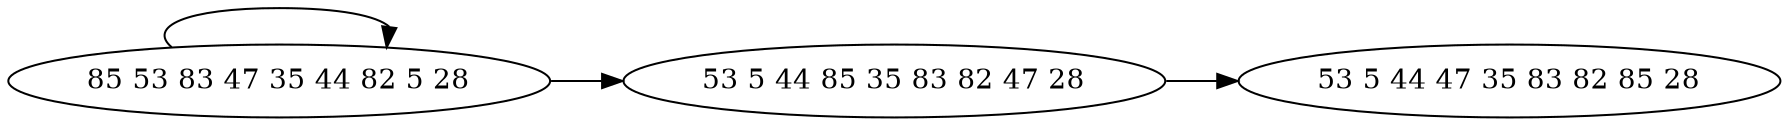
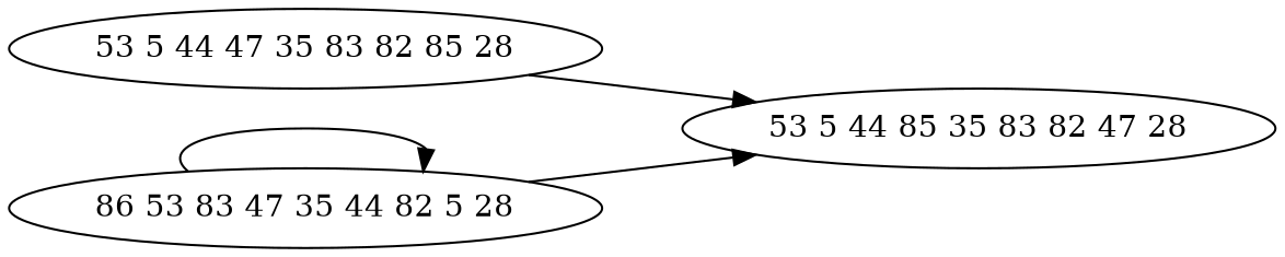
  digraph {
    rankdir=LR
    "53 5 44 47 35 83 82 85 28"
    "53 5 44 85 35 83 82 47 28"
-   "85 53 83 47 35 44 82 5 28"
-   "53 5 44 85 35 83 82 47 28" -> "53 5 44 47 35 83 82 85 28"
+   "85 53 83 47 35 44 82 5 28" [label="86 53 83 47 35 44 82 5 28"]
+   "53 5 44 47 35 83 82 85 28" -> "53 5 44 85 35 83 82 47 28"
    "85 53 83 47 35 44 82 5 28" -> "53 5 44 85 35 83 82 47 28"
    "85 53 83 47 35 44 82 5 28" -> "85 53 83 47 35 44 82 5 28"
  }
